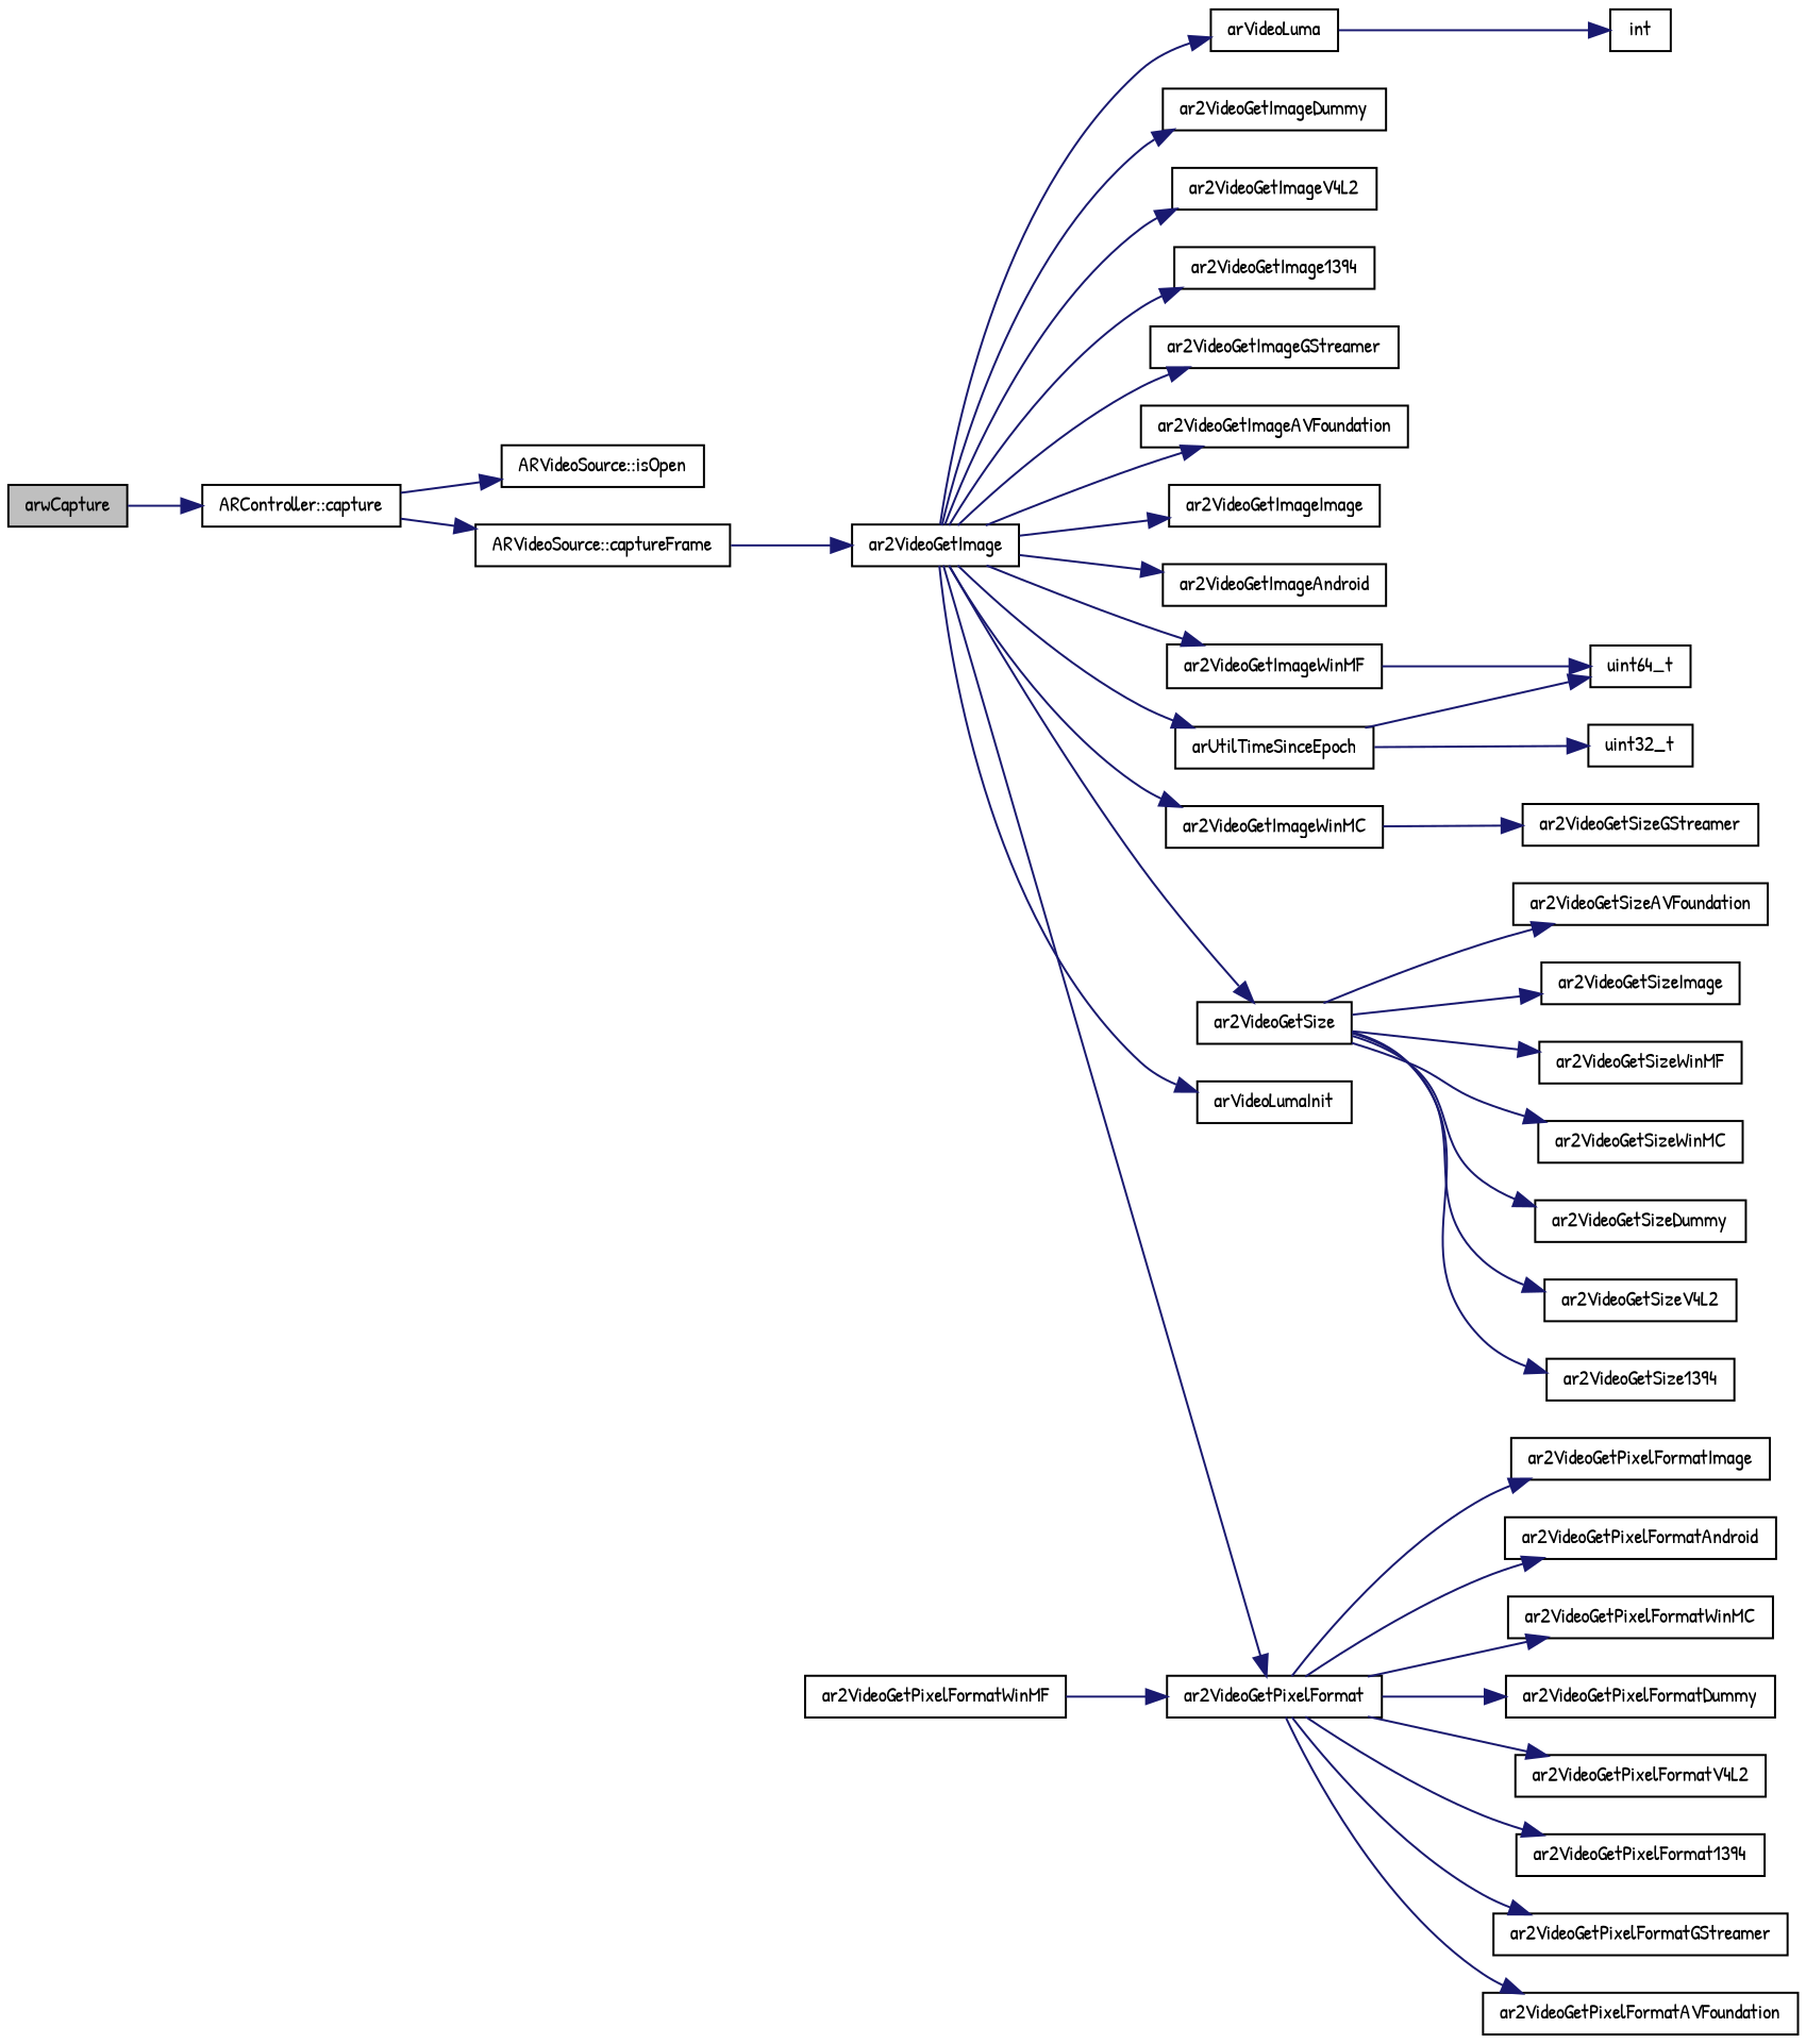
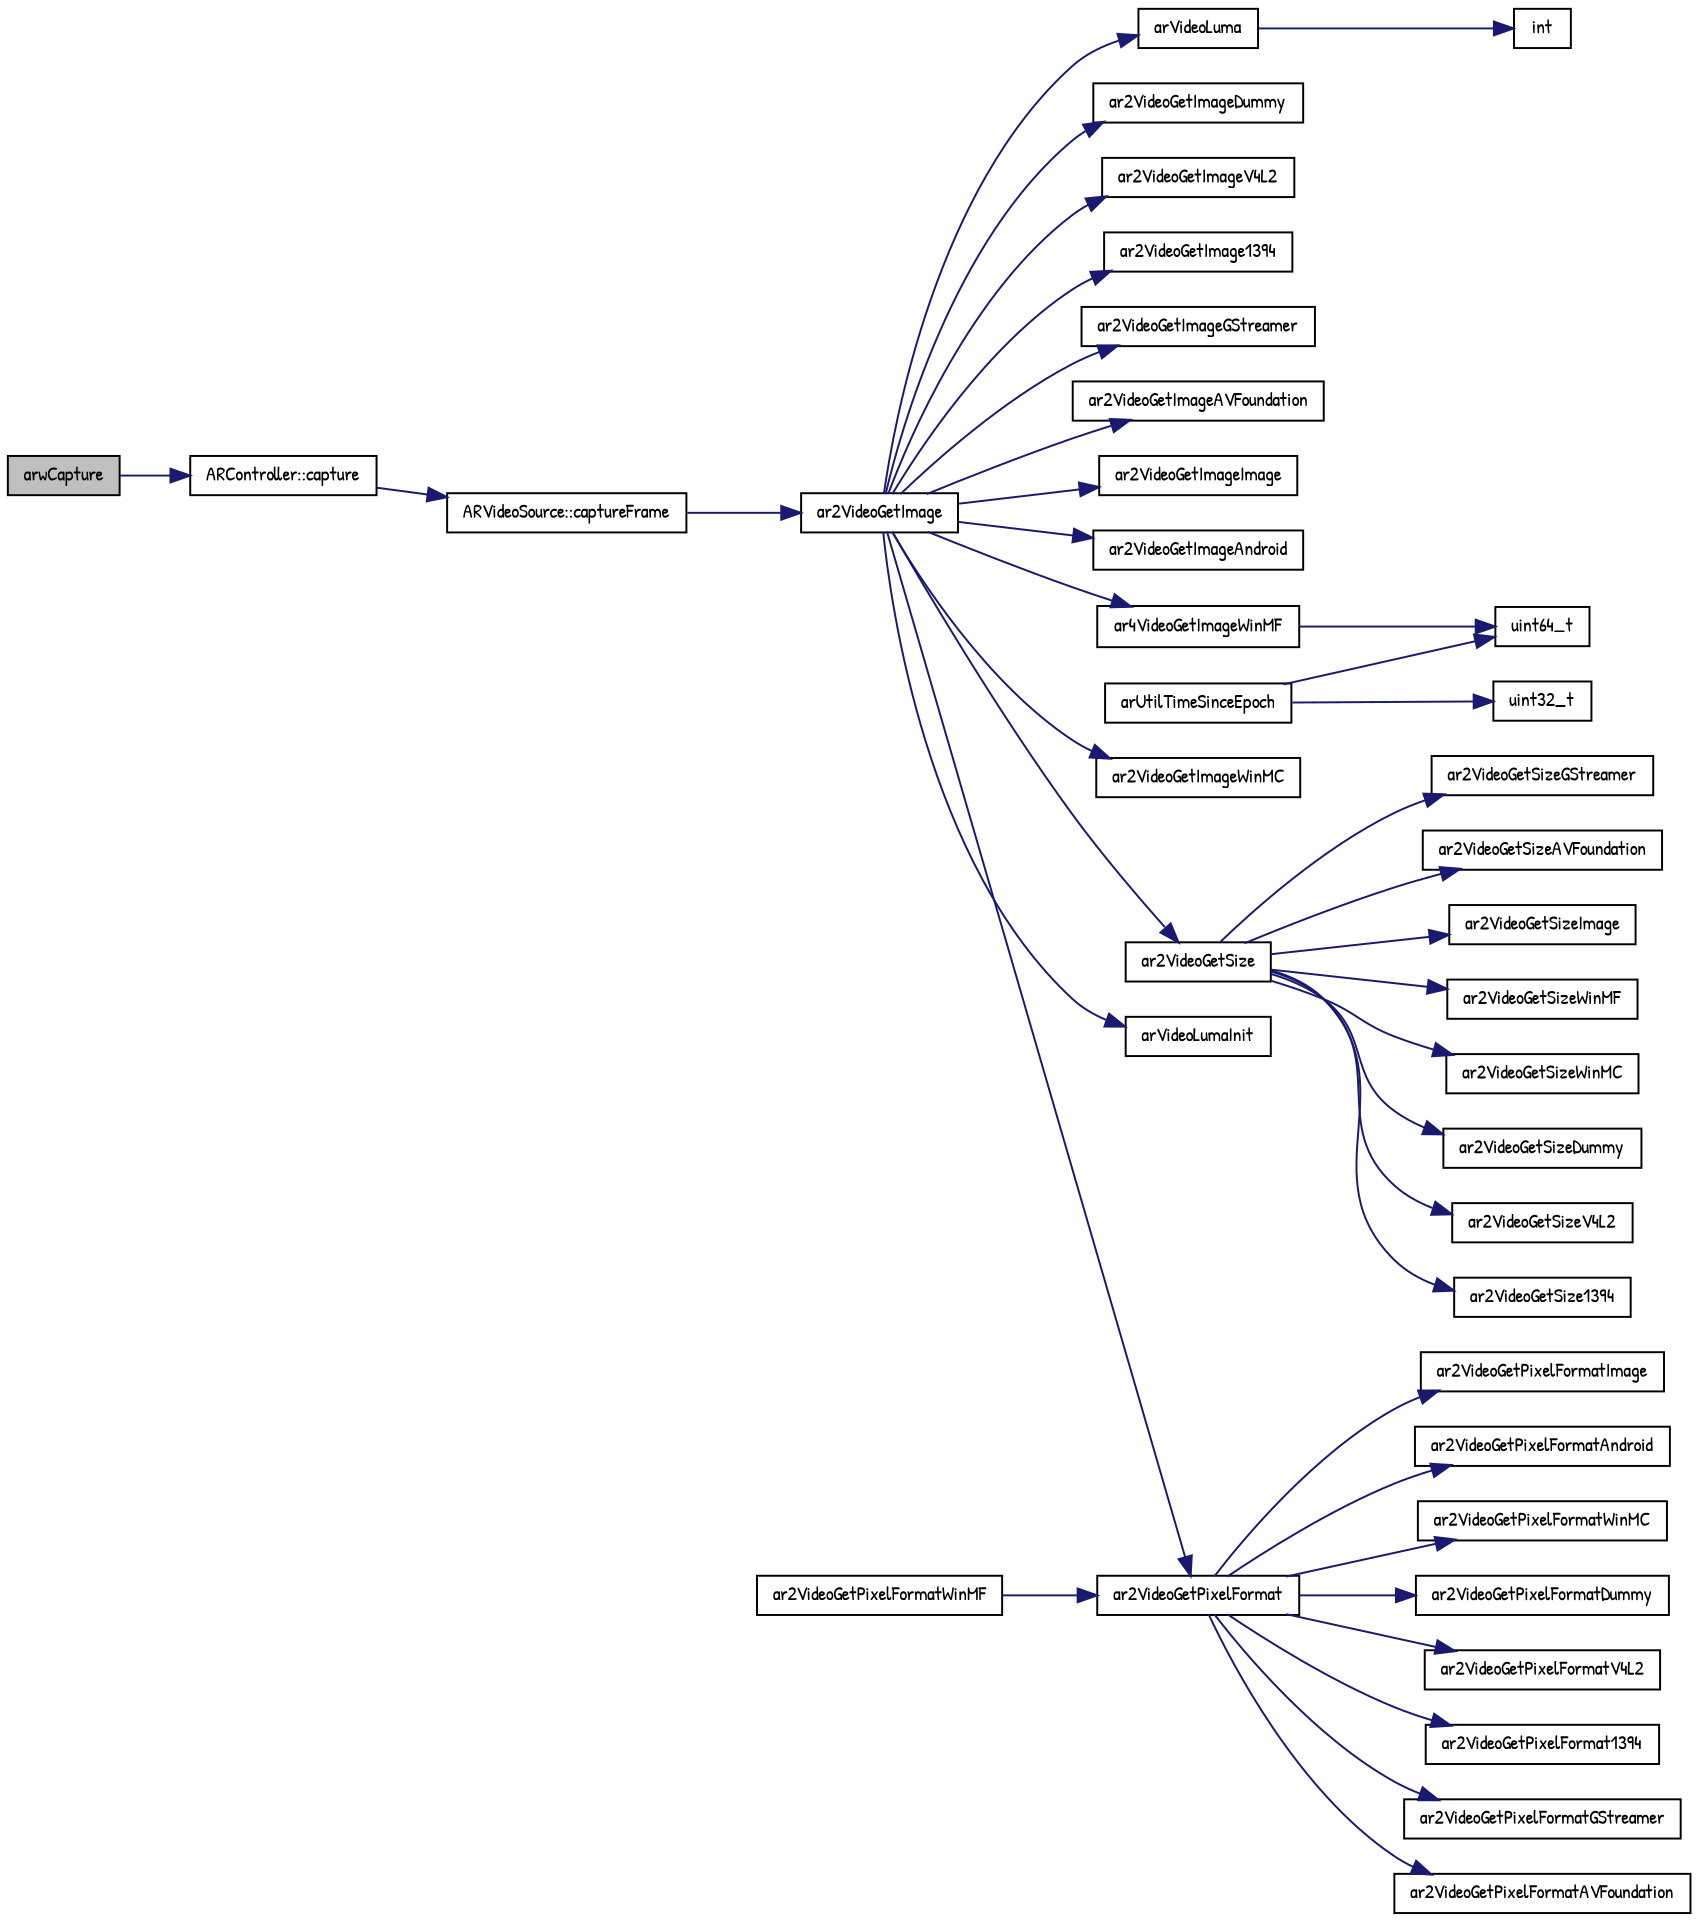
  digraph {
    fontname="Patrick Hand"
    rankdir=LR
    node [color=black fillcolor=white fontname="Patrick Hand" fontsize=10 shape=record style=filled]
    edge [color=midnightblue fontname="Patrick Hand" fontsize=10 labelfontname=Helvetica labelfontsize=10 style=solid]
    n1 [fillcolor=grey75 fontcolor=black height=0.2 label=arwCapture width=0.4]
    n2 [height=0.2 label="ARController::capture" width=0.4]
-   n3 [height=0.2 label="ARVideoSource::isOpen" width=0.4]
    n4 [height=0.2 label="ARVideoSource::captureFrame" width=0.4]
    n5 [height=0.2 label=ar2VideoGetImage width=0.4]
    n6 [height=0.2 label=ar2VideoGetImageDummy width=0.4]
    n7 [height=0.2 label=ar2VideoGetImageV4L2 width=0.4]
    n8 [height=0.2 label=ar2VideoGetImage1394 width=0.4]
    n9 [height=0.2 label=ar2VideoGetImageGStreamer width=0.4]
    n10 [height=0.2 label=ar2VideoGetImageAVFoundation width=0.4]
    n11 [height=0.2 label=ar2VideoGetImageImage width=0.4]
    n12 [height=0.2 label=ar2VideoGetImageAndroid width=0.4]
-   n13 [height=0.2 label=ar2VideoGetImageWinMF width=0.4]
+   n13 [height=0.2 label=ar4VideoGetImageWinMF width=0.4]
    n14 [height=0.2 label=ar2VideoGetImageWinMC width=0.4]
    n15 [height=0.2 label=arUtilTimeSinceEpoch width=0.4]
    n16 [height=0.2 label=ar2VideoGetPixelFormat width=0.4]
    n17 [height=0.2 label=ar2VideoGetSize width=0.4]
    n18 [height=0.2 label=arVideoLumaInit width=0.4]
    n19 [height=0.2 label=arVideoLuma width=0.4]
    n20 [height=0.2 label=uint64_t width=0.4]
    n21 [height=0.2 label=uint32_t width=0.4]
    n22 [height=0.2 label=ar2VideoGetPixelFormatDummy width=0.4]
    n23 [height=0.2 label=ar2VideoGetPixelFormatV4L2 width=0.4]
    n24 [height=0.2 label=ar2VideoGetPixelFormat1394 width=0.4]
    n25 [height=0.2 label=ar2VideoGetPixelFormatGStreamer width=0.4]
    n26 [height=0.2 label=ar2VideoGetPixelFormatAVFoundation width=0.4]
    n27 [height=0.2 label=ar2VideoGetPixelFormatImage width=0.4]
    n28 [height=0.2 label=ar2VideoGetPixelFormatAndroid width=0.4]
    n29 [height=0.2 label=ar2VideoGetPixelFormatWinMC width=0.4]
    n30 [height=0.2 label=ar2VideoGetSizeDummy width=0.4]
    n31 [height=0.2 label=ar2VideoGetSizeV4L2 width=0.4]
    n32 [height=0.2 label=ar2VideoGetSize1394 width=0.4]
    n33 [height=0.2 label=ar2VideoGetSizeGStreamer width=0.4]
    n34 [height=0.2 label=ar2VideoGetSizeAVFoundation width=0.4]
    n35 [height=0.2 label=ar2VideoGetSizeImage width=0.4]
    n36 [height=0.2 label=ar2VideoGetSizeWinMF width=0.4]
    n37 [height=0.2 label=ar2VideoGetSizeWinMC width=0.4]
    n38 [height=0.2 label=int width=0.4]
    n39 [height=0.2 label=ar2VideoGetPixelFormatWinMF width=0.4]
    n1 -> n2
-   n2 -> n3
    n2 -> n4
    n4 -> n5
    n5 -> n6
    n5 -> n7
    n5 -> n8
    n5 -> n9
    n5 -> n10
    n5 -> n11
    n5 -> n12
    n5 -> n13
    n5 -> n14
-   n5 -> n15
    n5 -> n16
    n5 -> n17
    n5 -> n18
    n5 -> n19
    n13 -> n20
    n15 -> n20
    n15 -> n21
    n16 -> n22
    n16 -> n23
    n16 -> n24
    n16 -> n25
    n16 -> n26
    n16 -> n27
    n16 -> n28
    n16 -> n29
    n17 -> n30
    n17 -> n31
    n17 -> n32
-   n14 -> n33
+   n17 -> n33
    n17 -> n34
    n17 -> n35
    n17 -> n36
    n17 -> n37
    n19 -> n38
    n39 -> n16
  }
